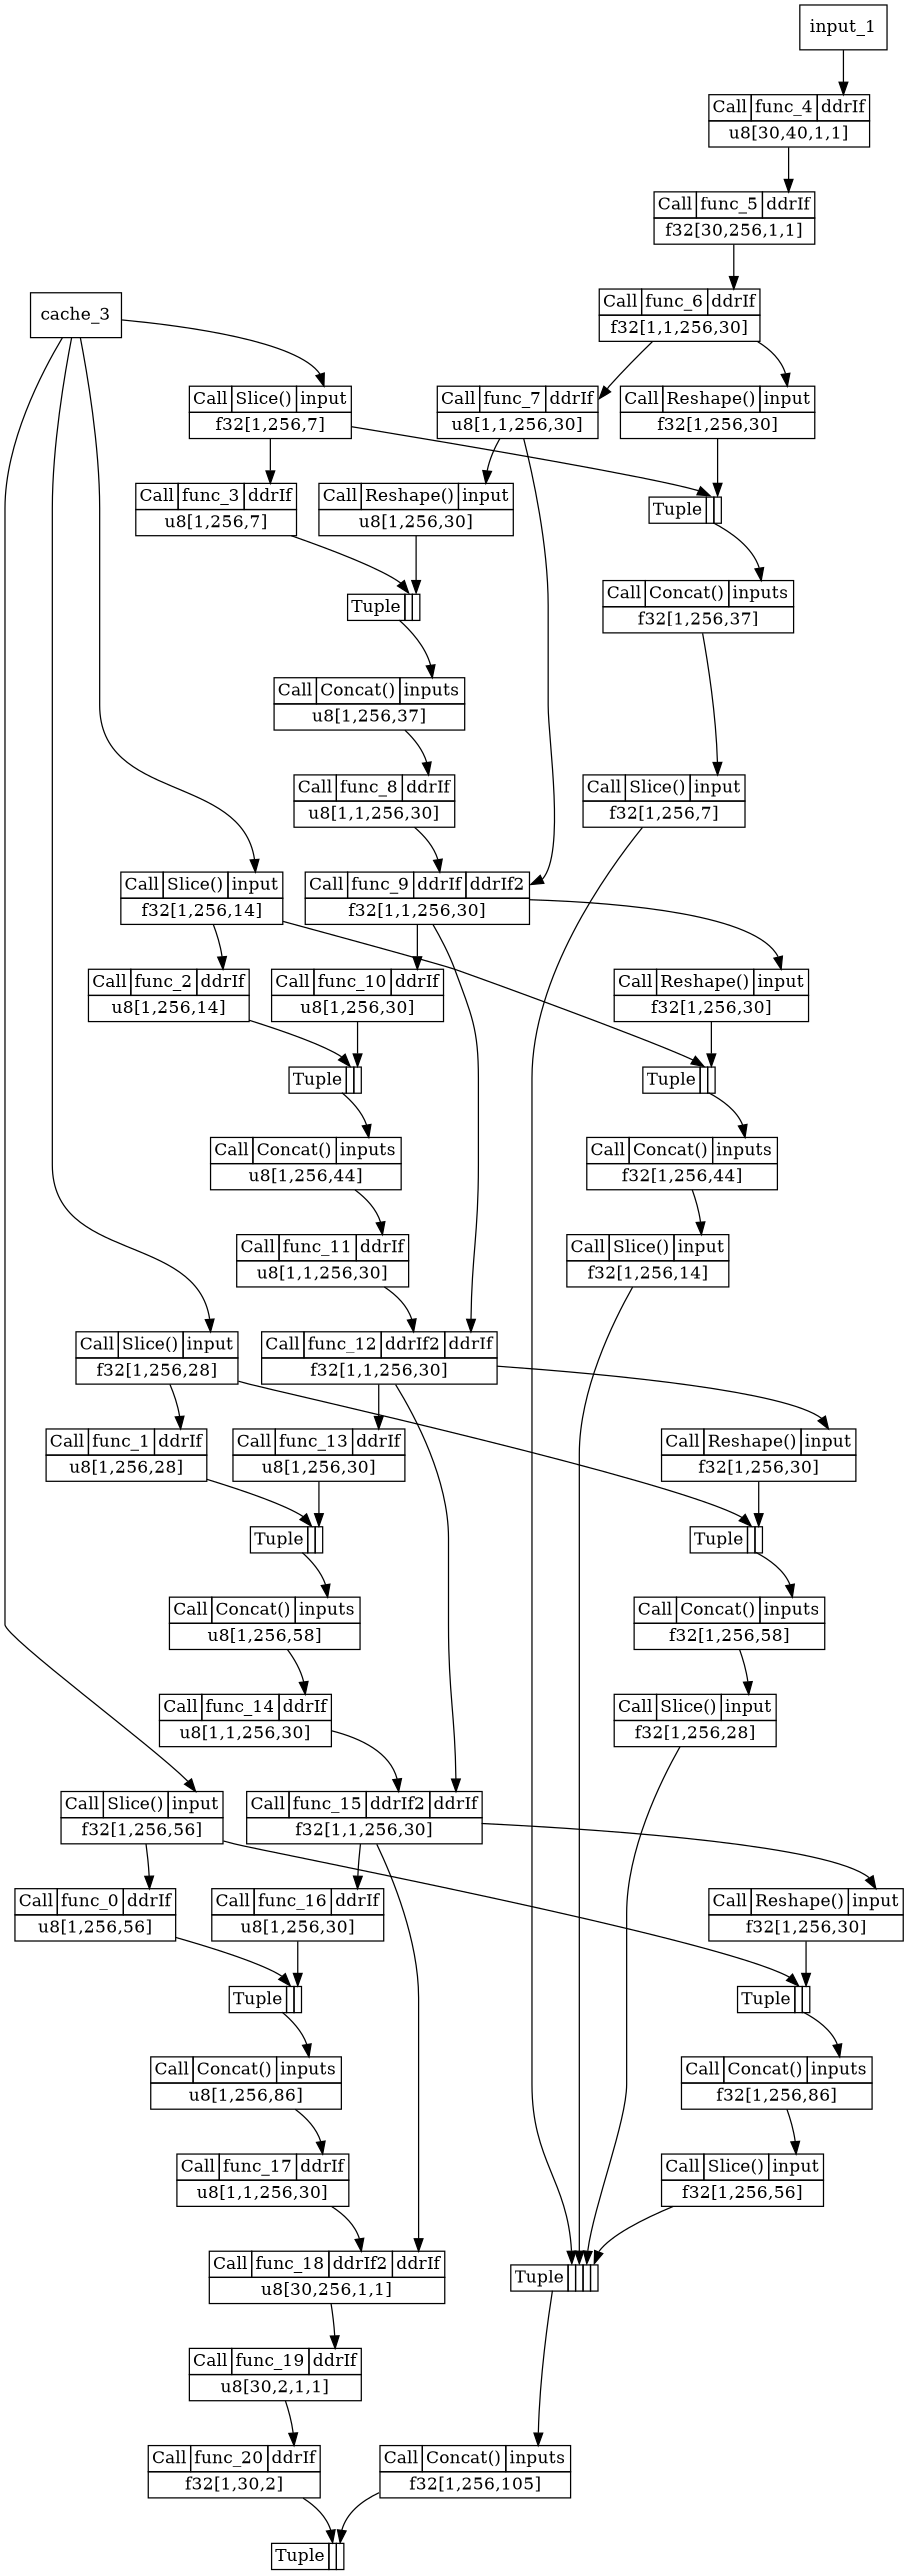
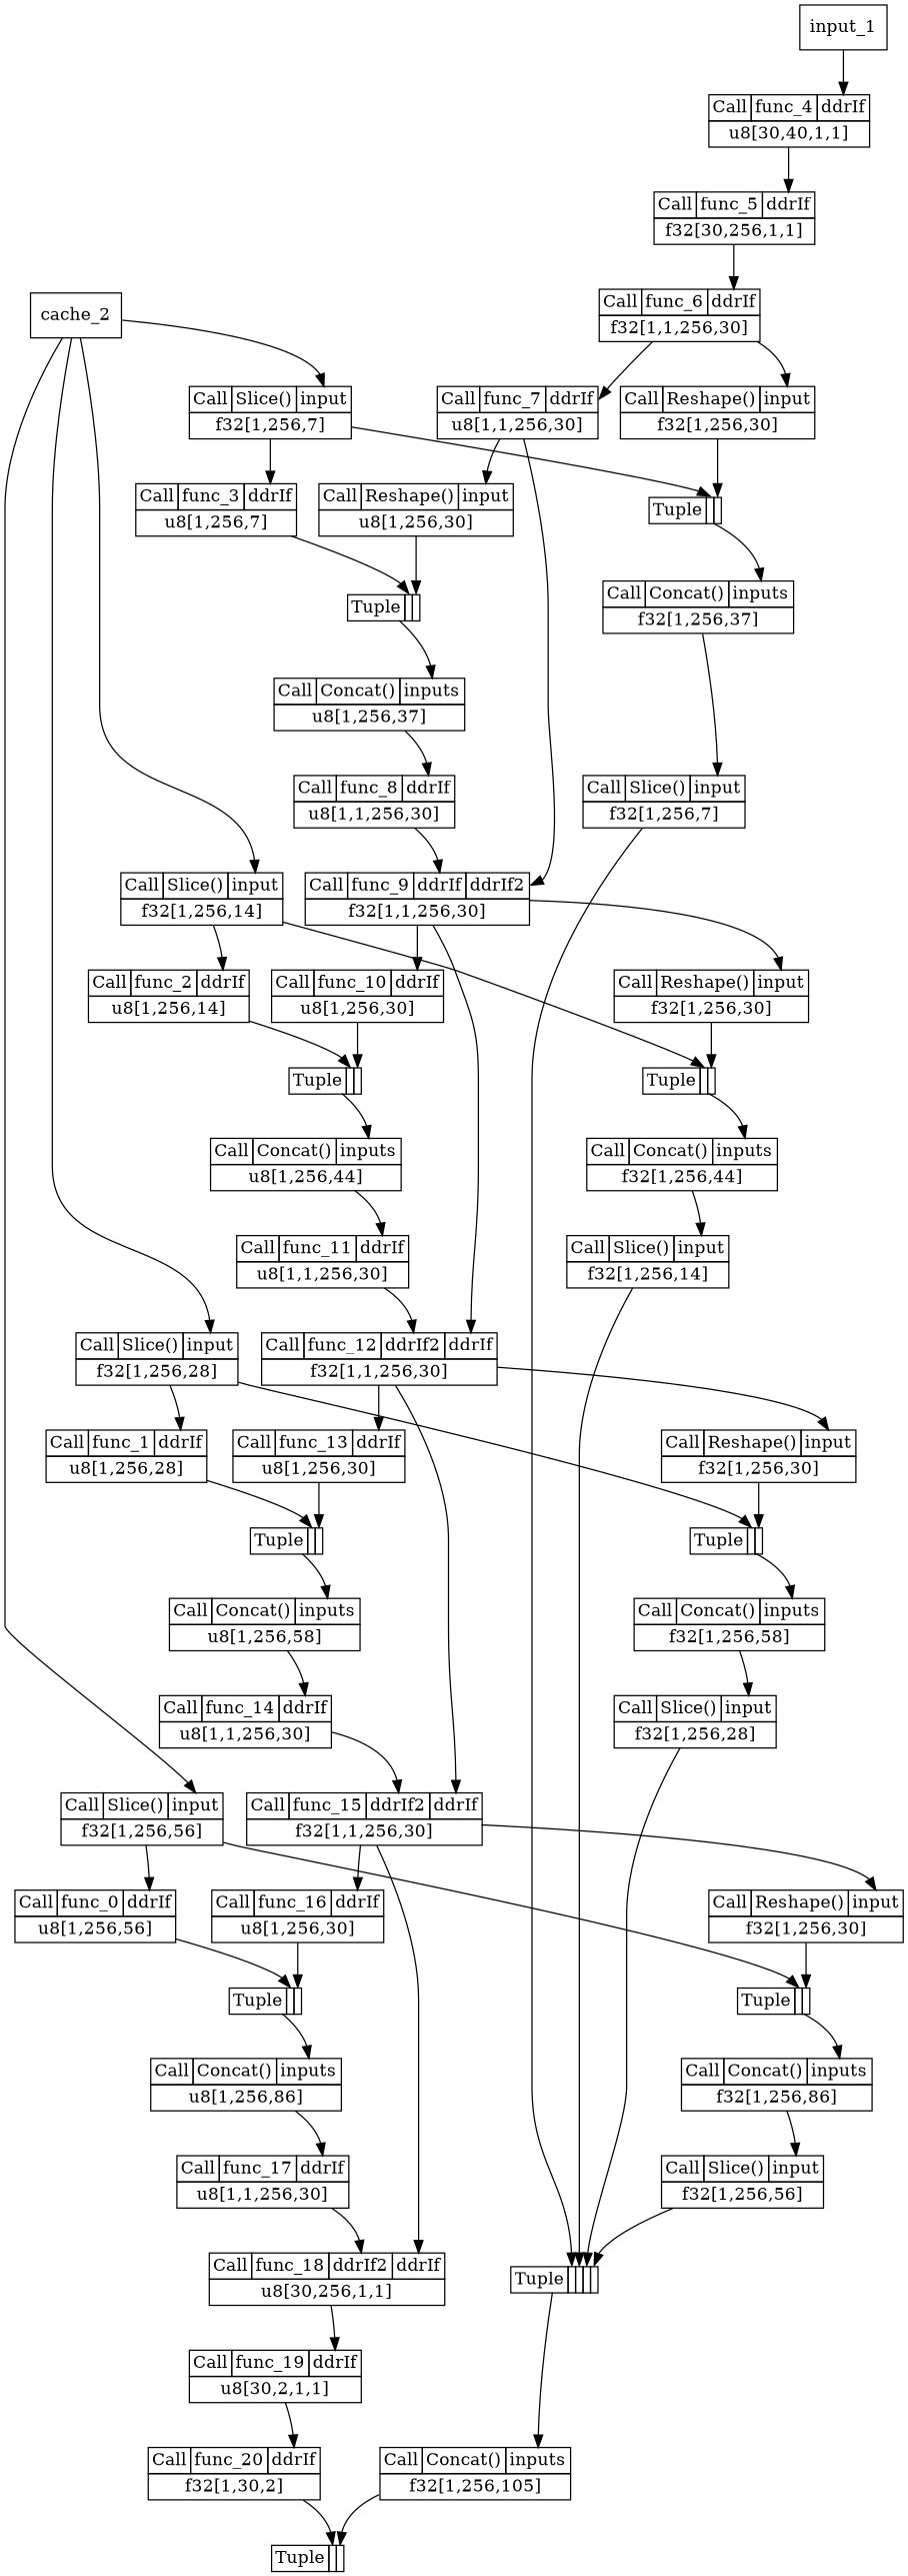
  digraph {
    node [shape=plain]
    edge [headport=P0]
    n1 [label=input_1 shape=rectangle]
    n2 [label=<<table border="0" cellborder="1" cellspacing="0"><tr><td>Call</td><td>func_4</td><td port="P0">ddrIf</td></tr><tr><td colspan="3">u8[30,40,1,1]</td></tr></table>>]
-   n3 [label=cache_3 shape=rectangle]
+   n3 [label=cache_2 shape=rectangle]
    n4 [label=<<table border="0" cellborder="1" cellspacing="0"><tr><td>Call</td><td>Slice()</td><td port="P0">input</td></tr><tr><td colspan="3">f32[1,256,56]</td></tr></table>>]
    n5 [label=<<table border="0" cellborder="1" cellspacing="0"><tr><td>Call</td><td>Slice()</td><td port="P0">input</td></tr><tr><td colspan="3">f32[1,256,28]</td></tr></table>>]
    n6 [label=<<table border="0" cellborder="1" cellspacing="0"><tr><td>Call</td><td>Slice()</td><td port="P0">input</td></tr><tr><td colspan="3">f32[1,256,14]</td></tr></table>>]
    n7 [label=<<table border="0" cellborder="1" cellspacing="0"><tr><td>Call</td><td>Slice()</td><td port="P0">input</td></tr><tr><td colspan="3">f32[1,256,7]</td></tr></table>>]
    n8 [label=<<table border="0" cellborder="1" cellspacing="0"><tr><td>Call</td><td>func_20</td><td port="P0">ddrIf</td></tr><tr><td colspan="3">f32[1,30,2]</td></tr></table>>]
    n9 [label=<<table border="0" cellborder="1" cellspacing="0"><tr><td>Tuple</td><td port="P0"></td><td port="P1"></td></tr></table>>]
    n10 [label=<<table border="0" cellborder="1" cellspacing="0"><tr><td>Call</td><td>func_19</td><td port="P0">ddrIf</td></tr><tr><td colspan="3">u8[30,2,1,1]</td></tr></table>>]
    n11 [label=<<table border="0" cellborder="1" cellspacing="0"><tr><td>Call</td><td>func_18</td><td port="P0">ddrIf2</td><td port="P1">ddrIf</td></tr><tr><td colspan="4">u8[30,256,1,1]</td></tr></table>>]
    n12 [label=<<table border="0" cellborder="1" cellspacing="0"><tr><td>Call</td><td>func_17</td><td port="P0">ddrIf</td></tr><tr><td colspan="3">u8[1,1,256,30]</td></tr></table>>]
    n13 [label=<<table border="0" cellborder="1" cellspacing="0"><tr><td>Call</td><td>Concat()</td><td port="P0">inputs</td></tr><tr><td colspan="3">u8[1,256,86]</td></tr></table>>]
    n14 [label=<<table border="0" cellborder="1" cellspacing="0"><tr><td>Call</td><td>func_0</td><td port="P0">ddrIf</td></tr><tr><td colspan="3">u8[1,256,56]</td></tr></table>>]
    n15 [label=<<table border="0" cellborder="1" cellspacing="0"><tr><td>Tuple</td><td port="P0"></td><td port="P1"></td></tr></table>>]
    n16 [label=<<table border="0" cellborder="1" cellspacing="0"><tr><td>Tuple</td><td port="P0"></td><td port="P1"></td></tr></table>>]
    n17 [label=<<table border="0" cellborder="1" cellspacing="0"><tr><td>Call</td><td>func_16</td><td port="P0">ddrIf</td></tr><tr><td colspan="3">u8[1,256,30]</td></tr></table>>]
    n18 [label=<<table border="0" cellborder="1" cellspacing="0"><tr><td>Call</td><td>func_15</td><td port="P0">ddrIf2</td><td port="P1">ddrIf</td></tr><tr><td colspan="4">f32[1,1,256,30]</td></tr></table>>]
    n19 [label=<<table border="0" cellborder="1" cellspacing="0"><tr><td>Call</td><td>Reshape()</td><td port="P0">input</td></tr><tr><td colspan="3">f32[1,256,30]</td></tr></table>>]
    n20 [label=<<table border="0" cellborder="1" cellspacing="0"><tr><td>Call</td><td>func_14</td><td port="P0">ddrIf</td></tr><tr><td colspan="3">u8[1,1,256,30]</td></tr></table>>]
    n21 [label=<<table border="0" cellborder="1" cellspacing="0"><tr><td>Call</td><td>Concat()</td><td port="P0">inputs</td></tr><tr><td colspan="3">u8[1,256,58]</td></tr></table>>]
    n22 [label=<<table border="0" cellborder="1" cellspacing="0"><tr><td>Call</td><td>func_1</td><td port="P0">ddrIf</td></tr><tr><td colspan="3">u8[1,256,28]</td></tr></table>>]
    n23 [label=<<table border="0" cellborder="1" cellspacing="0"><tr><td>Tuple</td><td port="P0"></td><td port="P1"></td></tr></table>>]
    n24 [label=<<table border="0" cellborder="1" cellspacing="0"><tr><td>Tuple</td><td port="P0"></td><td port="P1"></td></tr></table>>]
    n25 [label=<<table border="0" cellborder="1" cellspacing="0"><tr><td>Call</td><td>func_13</td><td port="P0">ddrIf</td></tr><tr><td colspan="3">u8[1,256,30]</td></tr></table>>]
    n26 [label=<<table border="0" cellborder="1" cellspacing="0"><tr><td>Call</td><td>func_12</td><td port="P0">ddrIf2</td><td port="P1">ddrIf</td></tr><tr><td colspan="4">f32[1,1,256,30]</td></tr></table>>]
    n27 [label=<<table border="0" cellborder="1" cellspacing="0"><tr><td>Call</td><td>Reshape()</td><td port="P0">input</td></tr><tr><td colspan="3">f32[1,256,30]</td></tr></table>>]
    n28 [label=<<table border="0" cellborder="1" cellspacing="0"><tr><td>Call</td><td>func_11</td><td port="P0">ddrIf</td></tr><tr><td colspan="3">u8[1,1,256,30]</td></tr></table>>]
    n29 [label=<<table border="0" cellborder="1" cellspacing="0"><tr><td>Call</td><td>Concat()</td><td port="P0">inputs</td></tr><tr><td colspan="3">u8[1,256,44]</td></tr></table>>]
    n30 [label=<<table border="0" cellborder="1" cellspacing="0"><tr><td>Call</td><td>func_2</td><td port="P0">ddrIf</td></tr><tr><td colspan="3">u8[1,256,14]</td></tr></table>>]
    n31 [label=<<table border="0" cellborder="1" cellspacing="0"><tr><td>Tuple</td><td port="P0"></td><td port="P1"></td></tr></table>>]
    n32 [label=<<table border="0" cellborder="1" cellspacing="0"><tr><td>Tuple</td><td port="P0"></td><td port="P1"></td></tr></table>>]
    n33 [label=<<table border="0" cellborder="1" cellspacing="0"><tr><td>Call</td><td>func_10</td><td port="P0">ddrIf</td></tr><tr><td colspan="3">u8[1,256,30]</td></tr></table>>]
    n34 [label=<<table border="0" cellborder="1" cellspacing="0"><tr><td>Call</td><td>func_9</td><td port="P0">ddrIf</td><td port="P1">ddrIf2</td></tr><tr><td colspan="4">f32[1,1,256,30]</td></tr></table>>]
    n35 [label=<<table border="0" cellborder="1" cellspacing="0"><tr><td>Call</td><td>Reshape()</td><td port="P0">input</td></tr><tr><td colspan="3">f32[1,256,30]</td></tr></table>>]
    n36 [label=<<table border="0" cellborder="1" cellspacing="0"><tr><td>Call</td><td>func_8</td><td port="P0">ddrIf</td></tr><tr><td colspan="3">u8[1,1,256,30]</td></tr></table>>]
    n37 [label=<<table border="0" cellborder="1" cellspacing="0"><tr><td>Call</td><td>Concat()</td><td port="P0">inputs</td></tr><tr><td colspan="3">u8[1,256,37]</td></tr></table>>]
    n38 [label=<<table border="0" cellborder="1" cellspacing="0"><tr><td>Call</td><td>func_3</td><td port="P0">ddrIf</td></tr><tr><td colspan="3">u8[1,256,7]</td></tr></table>>]
    n39 [label=<<table border="0" cellborder="1" cellspacing="0"><tr><td>Tuple</td><td port="P0"></td><td port="P1"></td></tr></table>>]
    n40 [label=<<table border="0" cellborder="1" cellspacing="0"><tr><td>Tuple</td><td port="P0"></td><td port="P1"></td></tr></table>>]
    n41 [label=<<table border="0" cellborder="1" cellspacing="0"><tr><td>Call</td><td>Reshape()</td><td port="P0">input</td></tr><tr><td colspan="3">u8[1,256,30]</td></tr></table>>]
    n42 [label=<<table border="0" cellborder="1" cellspacing="0"><tr><td>Call</td><td>func_7</td><td port="P0">ddrIf</td></tr><tr><td colspan="3">u8[1,1,256,30]</td></tr></table>>]
    n43 [label=<<table border="0" cellborder="1" cellspacing="0"><tr><td>Call</td><td>func_6</td><td port="P0">ddrIf</td></tr><tr><td colspan="3">f32[1,1,256,30]</td></tr></table>>]
    n44 [label=<<table border="0" cellborder="1" cellspacing="0"><tr><td>Call</td><td>Reshape()</td><td port="P0">input</td></tr><tr><td colspan="3">f32[1,256,30]</td></tr></table>>]
    n45 [label=<<table border="0" cellborder="1" cellspacing="0"><tr><td>Call</td><td>func_5</td><td port="P0">ddrIf</td></tr><tr><td colspan="3">f32[30,256,1,1]</td></tr></table>>]
    n46 [label=<<table border="0" cellborder="1" cellspacing="0"><tr><td>Call</td><td>Concat()</td><td port="P0">inputs</td></tr><tr><td colspan="3">f32[1,256,105]</td></tr></table>>]
    n47 [label=<<table border="0" cellborder="1" cellspacing="0"><tr><td>Call</td><td>Slice()</td><td port="P0">input</td></tr><tr><td colspan="3">f32[1,256,7]</td></tr></table>>]
    n48 [label=<<table border="0" cellborder="1" cellspacing="0"><tr><td>Tuple</td><td port="P0"></td><td port="P1"></td><td port="P2"></td><td port="P3"></td></tr></table>>]
    n49 [label=<<table border="0" cellborder="1" cellspacing="0"><tr><td>Call</td><td>Concat()</td><td port="P0">inputs</td></tr><tr><td colspan="3">f32[1,256,37]</td></tr></table>>]
    n50 [label=<<table border="0" cellborder="1" cellspacing="0"><tr><td>Call</td><td>Slice()</td><td port="P0">input</td></tr><tr><td colspan="3">f32[1,256,14]</td></tr></table>>]
    n51 [label=<<table border="0" cellborder="1" cellspacing="0"><tr><td>Call</td><td>Concat()</td><td port="P0">inputs</td></tr><tr><td colspan="3">f32[1,256,44]</td></tr></table>>]
    n52 [label=<<table border="0" cellborder="1" cellspacing="0"><tr><td>Call</td><td>Slice()</td><td port="P0">input</td></tr><tr><td colspan="3">f32[1,256,28]</td></tr></table>>]
    n53 [label=<<table border="0" cellborder="1" cellspacing="0"><tr><td>Call</td><td>Concat()</td><td port="P0">inputs</td></tr><tr><td colspan="3">f32[1,256,58]</td></tr></table>>]
    n54 [label=<<table border="0" cellborder="1" cellspacing="0"><tr><td>Call</td><td>Slice()</td><td port="P0">input</td></tr><tr><td colspan="3">f32[1,256,56]</td></tr></table>>]
    n55 [label=<<table border="0" cellborder="1" cellspacing="0"><tr><td>Call</td><td>Concat()</td><td port="P0">inputs</td></tr><tr><td colspan="3">f32[1,256,86]</td></tr></table>>]
    n1 -> n2
    n2 -> n45
    n3 -> n4
    n3 -> n5
    n3 -> n6
    n3 -> n7
    n4 -> n14
    n4 -> n16
    n5 -> n22
    n5 -> n24
    n6 -> n30
    n6 -> n32
    n7 -> n38
    n7 -> n40
    n8 -> n9
    n10 -> n8
    n11 -> n10
    n12 -> n11
    n13 -> n12
    n14 -> n15
    n15 -> n13
    n16 -> n55
    n17 -> n15 [headport=P1]
    n18 -> n11 [headport=P1]
    n18 -> n17
    n18 -> n19
    n19 -> n16 [headport=P1]
    n20 -> n18
    n21 -> n20
    n22 -> n23
    n23 -> n21
    n24 -> n53
    n25 -> n23 [headport=P1]
    n26 -> n18 [headport=P1]
    n26 -> n25
    n26 -> n27
    n27 -> n24 [headport=P1]
    n28 -> n26
    n29 -> n28
    n30 -> n31
    n31 -> n29
    n32 -> n51
    n33 -> n31 [headport=P1]
    n34 -> n26 [headport=P1]
    n34 -> n33
    n34 -> n35
    n35 -> n32 [headport=P1]
    n36 -> n34
    n37 -> n36
    n38 -> n39
    n39 -> n37
    n40 -> n49
    n41 -> n39 [headport=P1]
    n42 -> n34 [headport=P1]
    n42 -> n41
    n43 -> n42
    n43 -> n44
    n44 -> n40 [headport=P1]
    n45 -> n43
    n46 -> n9 [headport=P1]
    n47 -> n48
    n48 -> n46
    n49 -> n47
    n50 -> n48 [headport=P1]
    n51 -> n50
    n52 -> n48 [headport=P2]
    n53 -> n52
    n54 -> n48 [headport=P3]
    n55 -> n54
  }
